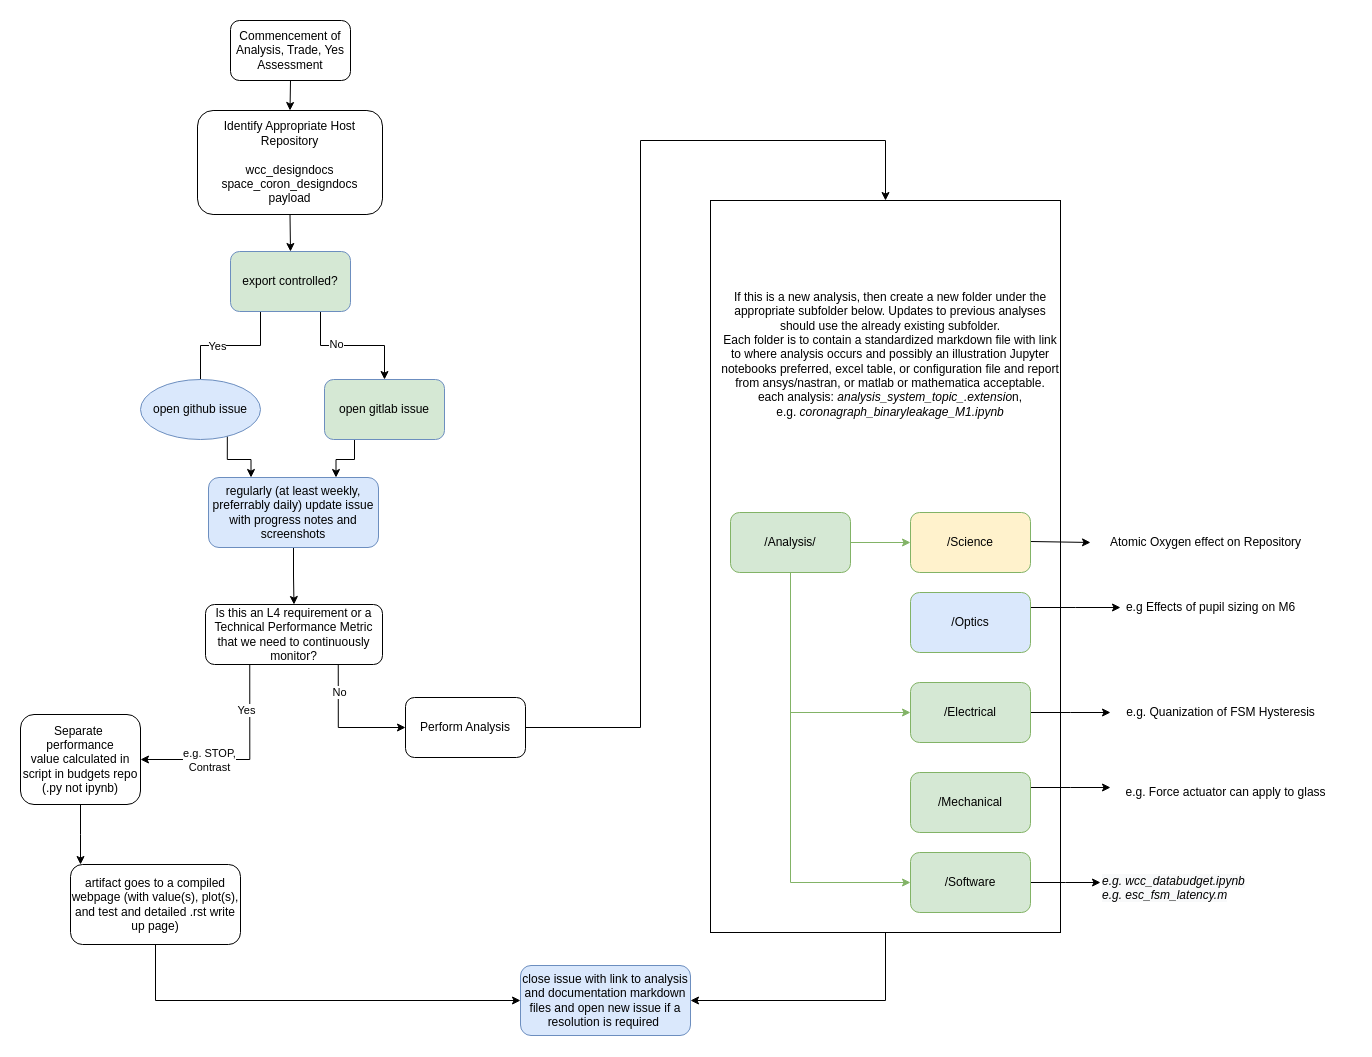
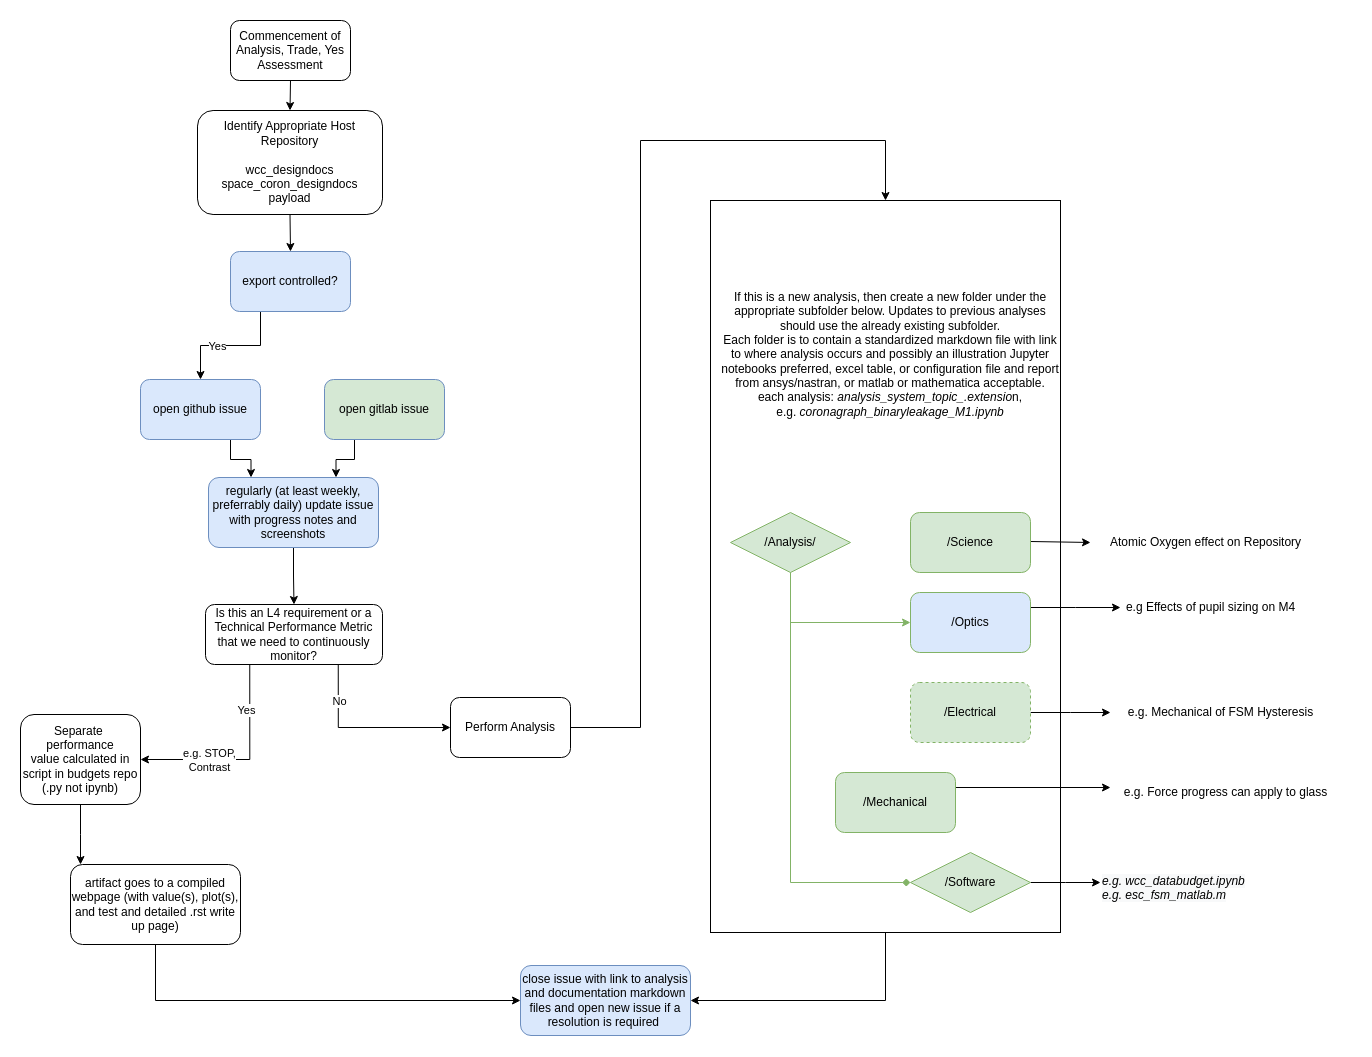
  <mxCell id="0" />
  <mxCell id="1" parent="0" />
  <mxCell id="2" style="edgeStyle=orthogonalEdgeStyle;rounded=0;orthogonalLoop=1;jettySize=auto;html=1;exitX=0.5;exitY=1;exitDx=0;exitDy=0;entryX=1;entryY=0.5;entryDx=0;entryDy=0;" parent="1" source="3" target="43" edge="1"><mxGeometry relative="1" as="geometry" /></mxCell>
  <mxCell id="3" value="" style="rounded=0;whiteSpace=wrap;html=1;" parent="1" vertex="1"><mxGeometry x="710" y="200" width="350" height="732" as="geometry" /></mxCell>
  <mxCell id="4" style="edgeStyle=orthogonalEdgeStyle;rounded=0;orthogonalLoop=1;jettySize=auto;html=1;exitX=0.75;exitY=1;exitDx=0;exitDy=0;entryX=0;entryY=0.5;entryDx=0;entryDy=0;" parent="1" source="9" target="50" edge="1"><mxGeometry relative="1" as="geometry"><mxPoint x="400" y="752" as="targetPoint" /></mxGeometry></mxCell>
  <mxCell id="5" value="No" style="edgeLabel;html=1;align=center;verticalAlign=middle;resizable=0;points=[];" parent="4" vertex="1" connectable="0"><mxGeometry x="-0.574" y="1" relative="1" as="geometry"><mxPoint as="offset" /></mxGeometry></mxCell>
  <mxCell id="6" style="edgeStyle=orthogonalEdgeStyle;rounded=0;orthogonalLoop=1;jettySize=auto;html=1;exitX=0.25;exitY=1;exitDx=0;exitDy=0;entryX=1;entryY=0.5;entryDx=0;entryDy=0;" parent="1" source="9" target="11" edge="1"><mxGeometry relative="1" as="geometry" /></mxCell>
  <mxCell id="7" value="Yes" style="edgeLabel;html=1;align=center;verticalAlign=middle;resizable=0;points=[];" parent="6" vertex="1" connectable="0"><mxGeometry x="-0.714" y="-4" relative="1" as="geometry"><mxPoint y="16" as="offset" /></mxGeometry></mxCell>
  <mxCell id="8" value="e.g. STOP, &lt;br&gt;Contrast" style="edgeLabel;html=1;align=center;verticalAlign=middle;resizable=0;points=[];" parent="6" vertex="1" connectable="0"><mxGeometry x="0.562" relative="1" as="geometry"><mxPoint x="24" as="offset" /></mxGeometry></mxCell>
  <mxCell id="9" value="Is this an L4 requirement or a Technical Performance Metric that we need to continuously monitor?" style="rounded=1;whiteSpace=wrap;html=1;" parent="1" vertex="1"><mxGeometry x="205" y="604" width="177" height="60" as="geometry" /></mxCell>
  <mxCell id="10" style="edgeStyle=orthogonalEdgeStyle;rounded=0;orthogonalLoop=1;jettySize=auto;html=1;exitX=0.5;exitY=1;exitDx=0;exitDy=0;" parent="1" source="11" edge="1"><mxGeometry relative="1" as="geometry"><mxPoint x="80" y="864" as="targetPoint" /></mxGeometry></mxCell>
  <mxCell id="11" value="Separate&amp;nbsp; performance&lt;br&gt;value calculated in script in budgets repo (.py not ipynb)" style="rounded=1;whiteSpace=wrap;html=1;" parent="1" vertex="1"><mxGeometry x="20" y="714" width="120" height="90" as="geometry" /></mxCell>
- <mxCell id="12" style="edgeStyle=orthogonalEdgeStyle;rounded=0;orthogonalLoop=1;jettySize=auto;html=1;exitX=0.5;exitY=1;exitDx=0;exitDy=0;entryX=0;entryY=0.5;entryDx=0;entryDy=0;fillColor=#d5e8d4;strokeColor=#82b366;" parent="1" source="14" target="24" edge="1"><mxGeometry relative="1" as="geometry" /></mxCell>
- <mxCell id="13" style="edgeStyle=orthogonalEdgeStyle;rounded=0;orthogonalLoop=1;jettySize=auto;html=1;exitX=1;exitY=0.5;exitDx=0;exitDy=0;fillColor=#d5e8d4;strokeColor=#82b366;" parent="1" source="14" target="22" edge="1"><mxGeometry relative="1" as="geometry" /></mxCell>
- <mxCell id="14" value="/Analysis/" style="rounded=1;whiteSpace=wrap;html=1;strokeColor=#82b366;fillColor=#d5e8d4;" parent="1" vertex="1"><mxGeometry x="730" y="512" width="120" height="60" as="geometry" /></mxCell>
+ <mxCell id="12" style="edgeStyle=orthogonalEdgeStyle;rounded=0;orthogonalLoop=1;jettySize=auto;html=1;exitX=0.5;exitY=1;exitDx=0;exitDy=0;entryX=0;entryY=0.5;entryDx=0;entryDy=0;fillColor=#d5e8d4;strokeColor=#82b366;endArrow=diamond;" parent="1" source="14" target="24" edge="1"><mxGeometry relative="1" as="geometry" /></mxCell>
+ <mxCell id="14" value="/Analysis/" style="rhombus;whiteSpace=wrap;html=1;strokeColor=#82b366;fillColor=#d5e8d4;" parent="1" vertex="1"><mxGeometry x="730" y="512" width="120" height="60" as="geometry" /></mxCell>
  <mxCell id="15" style="edgeStyle=orthogonalEdgeStyle;rounded=0;orthogonalLoop=1;jettySize=auto;html=1;exitX=1;exitY=0.25;exitDx=0;exitDy=0;" edge="1" parent="1" source="16"><mxGeometry relative="1" as="geometry"><mxPoint x="1120" y="607" as="targetPoint" /></mxGeometry></mxCell>
  <mxCell id="16" value="/Optics" style="rounded=1;whiteSpace=wrap;html=1;strokeColor=#82b366;fillColor=#dae8fc;" parent="1" vertex="1"><mxGeometry x="910" y="592" width="120" height="60" as="geometry" /></mxCell>
  <mxCell id="17" style="edgeStyle=orthogonalEdgeStyle;rounded=0;orthogonalLoop=1;jettySize=auto;html=1;exitX=1;exitY=0.5;exitDx=0;exitDy=0;" edge="1" parent="1" source="18"><mxGeometry relative="1" as="geometry"><mxPoint x="1110" y="712" as="targetPoint" /></mxGeometry></mxCell>
- <mxCell id="18" value="/Electrical" style="rounded=1;whiteSpace=wrap;html=1;strokeColor=#82b366;fillColor=#d5e8d4;" parent="1" vertex="1"><mxGeometry x="910" y="682" width="120" height="60" as="geometry" /></mxCell>
+ <mxCell id="18" value="/Electrical" style="rounded=1;whiteSpace=wrap;html=1;strokeColor=#82b366;fillColor=#d5e8d4;dashed=1;" parent="1" vertex="1"><mxGeometry x="910" y="682" width="120" height="60" as="geometry" /></mxCell>
  <mxCell id="19" style="edgeStyle=orthogonalEdgeStyle;rounded=0;orthogonalLoop=1;jettySize=auto;html=1;exitX=1;exitY=0.25;exitDx=0;exitDy=0;" parent="1" source="20" edge="1"><mxGeometry relative="1" as="geometry"><mxPoint x="1110" y="787" as="targetPoint" /></mxGeometry></mxCell>
- <mxCell id="20" value="/Mechanical" style="rounded=1;whiteSpace=wrap;html=1;strokeColor=#82b366;fillColor=#d5e8d4;" parent="1" vertex="1"><mxGeometry x="910" y="772" width="120" height="60" as="geometry" /></mxCell>
+ <mxCell id="20" value="/Mechanical" style="rounded=1;whiteSpace=wrap;html=1;strokeColor=#82b366;fillColor=#d5e8d4;" parent="1" vertex="1"><mxGeometry x="835" y="772" width="120" height="60" as="geometry" /></mxCell>
  <mxCell id="21" style="edgeStyle=orthogonalEdgeStyle;rounded=0;orthogonalLoop=1;jettySize=auto;html=1;exitX=1;exitY=0.5;exitDx=0;exitDy=0;" edge="1" parent="1" target="47"><mxGeometry relative="1" as="geometry"><mxPoint x="1090.92" y="540.01" as="targetPoint" /><mxPoint x="1030" y="541" as="sourcePoint" /></mxGeometry></mxCell>
- <mxCell id="22" value="/Science" style="rounded=1;whiteSpace=wrap;html=1;strokeColor=#82b366;fillColor=#fff2cc;" parent="1" vertex="1"><mxGeometry x="910" y="512" width="120" height="60" as="geometry" /></mxCell>
+ <mxCell id="22" value="/Science" style="rounded=1;whiteSpace=wrap;html=1;strokeColor=#82b366;fillColor=#d5e8d4;" parent="1" vertex="1"><mxGeometry x="910" y="512" width="120" height="60" as="geometry" /></mxCell>
  <mxCell id="23" style="edgeStyle=orthogonalEdgeStyle;rounded=0;orthogonalLoop=1;jettySize=auto;html=1;exitX=1;exitY=0.5;exitDx=0;exitDy=0;" parent="1" source="24" edge="1"><mxGeometry relative="1" as="geometry"><mxPoint x="1100" y="882" as="targetPoint" /></mxGeometry></mxCell>
- <mxCell id="24" value="/Software" style="rounded=1;whiteSpace=wrap;html=1;strokeColor=#82b366;fillColor=#d5e8d4;" parent="1" vertex="1"><mxGeometry x="910" y="852" width="120" height="60" as="geometry" /></mxCell>
+ <mxCell id="24" value="/Software" style="rhombus;whiteSpace=wrap;html=1;strokeColor=#82b366;fillColor=#d5e8d4;" parent="1" vertex="1"><mxGeometry x="910" y="852" width="120" height="60" as="geometry" /></mxCell>
  <mxCell id="25" style="edgeStyle=orthogonalEdgeStyle;rounded=0;orthogonalLoop=1;jettySize=auto;html=1;exitX=0.5;exitY=1;exitDx=0;exitDy=0;entryX=0;entryY=0.5;entryDx=0;entryDy=0;" edge="1" parent="1" source="26" target="43"><mxGeometry relative="1" as="geometry" /></mxCell>
  <mxCell id="26" value="artifact goes to a compiled webpage (with value(s), plot(s), and test and detailed .rst write up page)" style="rounded=1;whiteSpace=wrap;html=1;" parent="1" vertex="1"><mxGeometry x="70" y="864" width="170" height="80" as="geometry" /></mxCell>
- <mxCell id="27" value="e.g. Force actuator can apply to glass" style="text;html=1;align=center;verticalAlign=middle;resizable=0;points=[];autosize=1;" parent="1" vertex="1"><mxGeometry x="1115" y="782" width="220" height="20" as="geometry" /></mxCell>
+ <mxCell id="27" value="e.g. Force progress can apply to glass" style="text;html=1;align=center;verticalAlign=middle;resizable=0;points=[];autosize=1;" parent="1" vertex="1"><mxGeometry x="1115" y="782" width="220" height="20" as="geometry" /></mxCell>
  <mxCell id="28" value="&lt;div style=&quot;text-align: left&quot;&gt;&lt;br&gt;&lt;/div&gt;If this is a new analysis, then create a new folder under the appropriate subfolder below. Updates to previous analyses should use the already existing subfolder.&lt;br&gt;Each folder is to contain a standardized markdown file with link to where analysis occurs and possibly an illustration&amp;nbsp;&lt;span style=&quot;text-align: left&quot;&gt;Jupyter notebooks preferred, excel table, or configuration file and report from ansys/nastran, or matlab or mathematica acceptable.&lt;br&gt;each analysis: &lt;i&gt;analysis_system_topic_.extensio&lt;/i&gt;n,&lt;br&gt;&lt;/span&gt;&lt;span style=&quot;text-align: left&quot;&gt;e.g. &lt;i&gt;coronagraph_binaryleakage_M1.ipynb&lt;br&gt;&lt;/i&gt;&lt;/span&gt;&lt;span style=&quot;text-align: left&quot;&gt;&lt;br&gt;&lt;/span&gt;" style="text;html=1;strokeColor=none;fillColor=none;align=center;verticalAlign=middle;whiteSpace=wrap;rounded=0;" parent="1" vertex="1"><mxGeometry x="720" y="287" width="340" height="133" as="geometry" /></mxCell>
- <mxCell id="29" style="edgeStyle=orthogonalEdgeStyle;rounded=0;orthogonalLoop=1;jettySize=auto;html=1;exitX=0.5;exitY=1;exitDx=0;exitDy=0;entryX=0;entryY=0.5;entryDx=0;entryDy=0;fillColor=#d5e8d4;strokeColor=#82b366;" parent="1" source="14" target="18" edge="1"><mxGeometry relative="1" as="geometry"><mxPoint x="800" y="582" as="sourcePoint" /><mxPoint x="920" y="812" as="targetPoint" /></mxGeometry></mxCell>
+ <mxCell id="30" style="edgeStyle=orthogonalEdgeStyle;rounded=0;orthogonalLoop=1;jettySize=auto;html=1;exitX=0.5;exitY=1;exitDx=0;exitDy=0;entryX=0;entryY=0.5;entryDx=0;entryDy=0;fillColor=#d5e8d4;strokeColor=#82b366;" parent="1" source="14" target="16" edge="1"><mxGeometry relative="1" as="geometry"><mxPoint x="800" y="582" as="sourcePoint" /><mxPoint x="920" y="722" as="targetPoint" /></mxGeometry></mxCell>
  <mxCell id="31" style="edgeStyle=orthogonalEdgeStyle;rounded=0;orthogonalLoop=1;jettySize=auto;html=1;exitX=0.5;exitY=1;exitDx=0;exitDy=0;entryX=0.5;entryY=0;entryDx=0;entryDy=0;" edge="1" parent="1" source="32" target="52"><mxGeometry relative="1" as="geometry" /></mxCell>
  <mxCell id="32" value="Commencement of Analysis, Trade, Yes Assessment" style="rounded=1;whiteSpace=wrap;html=1;" parent="1" vertex="1"><mxGeometry x="230" width="120" height="60" as="geometry" y="20" /></mxCell>
- <mxCell id="33" style="edgeStyle=orthogonalEdgeStyle;rounded=0;orthogonalLoop=1;jettySize=auto;html=1;entryX=0.5;entryY=0;entryDx=0;entryDy=0;exitX=0.25;exitY=1;exitDx=0;exitDy=0;endArrow=none;" edge="1" parent="1" source="37" target="41"><mxGeometry relative="1" as="geometry" /></mxCell>
+ <mxCell id="33" style="edgeStyle=orthogonalEdgeStyle;rounded=0;orthogonalLoop=1;jettySize=auto;html=1;entryX=0.5;entryY=0;entryDx=0;entryDy=0;exitX=0.25;exitY=1;exitDx=0;exitDy=0;" edge="1" parent="1" source="37" target="41"><mxGeometry relative="1" as="geometry" /></mxCell>
  <mxCell id="34" value="Yes" style="edgeLabel;html=1;align=center;verticalAlign=middle;resizable=0;points=[];" vertex="1" connectable="0" parent="33"><mxGeometry x="0.224" relative="1" as="geometry"><mxPoint as="offset" /></mxGeometry></mxCell>
- <mxCell id="35" style="edgeStyle=orthogonalEdgeStyle;rounded=0;orthogonalLoop=1;jettySize=auto;html=1;exitX=0.75;exitY=1;exitDx=0;exitDy=0;entryX=0.5;entryY=0;entryDx=0;entryDy=0;" edge="1" parent="1" source="37" target="39"><mxGeometry relative="1" as="geometry" /></mxCell>
- <mxCell id="36" value="No" style="edgeLabel;html=1;align=center;verticalAlign=middle;resizable=0;points=[];" vertex="1" connectable="0" parent="35"><mxGeometry x="-0.517" y="2" relative="1" as="geometry"><mxPoint x="13" as="offset" /></mxGeometry></mxCell>
- <mxCell id="37" value="export controlled?" style="rounded=1;whiteSpace=wrap;html=1;strokeColor=#6c8ebf;fillColor=#d5e8d4;" parent="1" vertex="1"><mxGeometry x="230" y="251" width="120" height="60" as="geometry" /></mxCell>
+ <mxCell id="37" value="export controlled?" style="rounded=1;whiteSpace=wrap;html=1;strokeColor=#6c8ebf;fillColor=#dae8fc;" parent="1" vertex="1"><mxGeometry x="230" y="251" width="120" height="60" as="geometry" /></mxCell>
  <mxCell id="38" style="edgeStyle=orthogonalEdgeStyle;rounded=0;orthogonalLoop=1;jettySize=auto;html=1;exitX=0.25;exitY=1;exitDx=0;exitDy=0;entryX=0.75;entryY=0;entryDx=0;entryDy=0;" edge="1" parent="1" source="39" target="45"><mxGeometry relative="1" as="geometry" /></mxCell>
  <mxCell id="39" value="open gitlab issue" style="rounded=1;whiteSpace=wrap;html=1;strokeColor=#6c8ebf;fillColor=#d5e8d4;" parent="1" vertex="1"><mxGeometry x="324" y="379" width="120" height="60" as="geometry" /></mxCell>
  <mxCell id="40" style="edgeStyle=orthogonalEdgeStyle;rounded=0;orthogonalLoop=1;jettySize=auto;html=1;exitX=0.75;exitY=1;exitDx=0;exitDy=0;entryX=0.25;entryY=0;entryDx=0;entryDy=0;" edge="1" parent="1" source="41" target="45"><mxGeometry relative="1" as="geometry" /></mxCell>
- <mxCell id="41" value="open github issue" style="ellipse;whiteSpace=wrap;html=1;strokeColor=#6c8ebf;fillColor=#dae8fc;" parent="1" vertex="1"><mxGeometry x="140" y="379" width="120" height="60" as="geometry" /></mxCell>
- <mxCell id="42" value="&lt;span style=&quot;color: rgb(0 , 0 , 0) ; font-family: &amp;#34;helvetica&amp;#34; ; font-size: 12px ; font-weight: 400 ; letter-spacing: normal ; text-align: left ; text-indent: 0px ; text-transform: none ; word-spacing: 0px ; background-color: rgb(248 , 249 , 250) ; display: inline ; float: none&quot;&gt;e.g. wcc_databudget.ipynb&lt;br&gt;e.g. esc_fsm_latency.m&lt;br&gt;&lt;/span&gt;" style="text;whiteSpace=wrap;html=1;fontStyle=2" parent="1" vertex="1"><mxGeometry x="1100" y="867" width="250" height="30" as="geometry" /></mxCell>
+ <mxCell id="41" value="open github issue" style="rounded=1;whiteSpace=wrap;html=1;strokeColor=#6c8ebf;fillColor=#dae8fc;" parent="1" vertex="1"><mxGeometry x="140" y="379" width="120" height="60" as="geometry" /></mxCell>
+ <mxCell id="42" value="&lt;span style=&quot;color: rgb(0 , 0 , 0) ; font-family: &amp;#34;helvetica&amp;#34; ; font-size: 12px ; font-weight: 400 ; letter-spacing: normal ; text-align: left ; text-indent: 0px ; text-transform: none ; word-spacing: 0px ; background-color: rgb(248 , 249 , 250) ; display: inline ; float: none&quot;&gt;e.g. wcc_databudget.ipynb&lt;br&gt;e.g. esc_fsm_matlab.m&lt;br&gt;&lt;/span&gt;" style="text;whiteSpace=wrap;html=1;fontStyle=2" parent="1" vertex="1"><mxGeometry x="1100" y="867" width="250" height="30" as="geometry" /></mxCell>
  <mxCell id="43" value="close issue with link to analysis and documentation markdown files and open new issue if a resolution is required&amp;nbsp;" style="rounded=1;whiteSpace=wrap;html=1;fillColor=#dae8fc;strokeColor=#6c8ebf;" parent="1" vertex="1"><mxGeometry x="520" y="965" width="170" height="70" as="geometry" /></mxCell>
  <mxCell id="44" style="edgeStyle=orthogonalEdgeStyle;rounded=0;orthogonalLoop=1;jettySize=auto;html=1;exitX=0.5;exitY=1;exitDx=0;exitDy=0;entryX=0.5;entryY=0;entryDx=0;entryDy=0;" edge="1" parent="1" source="45" target="9"><mxGeometry relative="1" as="geometry" /></mxCell>
  <mxCell id="45" value="regularly (at least weekly, preferrably daily) update issue with progress notes and screenshots" style="rounded=1;whiteSpace=wrap;html=1;strokeColor=#6c8ebf;fillColor=#dae8fc;" parent="1" vertex="1"><mxGeometry x="208" y="477" width="170" height="70" as="geometry" /></mxCell>
- <mxCell id="46" value="e.g Effects of pupil sizing on M6" style="text;html=1;align=center;verticalAlign=middle;resizable=0;points=[];autosize=1;strokeColor=none;fillColor=none;" vertex="1" parent="1"><mxGeometry x="1115" y="592" width="190" height="30" as="geometry" /></mxCell>
+ <mxCell id="46" value="e.g Effects of pupil sizing on M4" style="text;html=1;align=center;verticalAlign=middle;resizable=0;points=[];autosize=1;strokeColor=none;fillColor=none;" vertex="1" parent="1"><mxGeometry x="1115" y="592" width="190" height="30" as="geometry" /></mxCell>
  <mxCell id="47" value="Atomic Oxygen effect on Repository" style="text;html=1;align=center;verticalAlign=middle;resizable=0;points=[];autosize=1;strokeColor=none;fillColor=none;" vertex="1" parent="1"><mxGeometry x="1090" y="527" width="230" height="30" as="geometry" /></mxCell>
- <mxCell id="48" value="e.g. Quanization of FSM Hysteresis" style="text;html=1;align=center;verticalAlign=middle;resizable=0;points=[];autosize=1;strokeColor=none;fillColor=none;" vertex="1" parent="1"><mxGeometry x="1115" y="697" width="210" height="30" as="geometry" /></mxCell>
+ <mxCell id="48" value="e.g. Mechanical of FSM Hysteresis" style="text;html=1;align=center;verticalAlign=middle;resizable=0;points=[];autosize=1;strokeColor=none;fillColor=none;" vertex="1" parent="1"><mxGeometry x="1115" y="697" width="210" height="30" as="geometry" /></mxCell>
  <mxCell id="49" style="edgeStyle=orthogonalEdgeStyle;rounded=0;orthogonalLoop=1;jettySize=auto;html=1;exitX=1;exitY=0.5;exitDx=0;exitDy=0;entryX=0.5;entryY=0;entryDx=0;entryDy=0;" edge="1" parent="1" source="50" target="3"><mxGeometry relative="1" as="geometry"><Array as="points"><mxPoint x="640" y="727" /><mxPoint x="640" y="140" /><mxPoint x="885" y="140" /></Array></mxGeometry></mxCell>
- <mxCell id="50" value="Perform Analysis" style="rounded=1;whiteSpace=wrap;html=1;" vertex="1" parent="1"><mxGeometry x="405" y="697" width="120" height="60" as="geometry" /></mxCell>
+ <mxCell id="50" value="Perform Analysis" style="rounded=1;whiteSpace=wrap;html=1;" vertex="1" parent="1"><mxGeometry x="450" y="697" width="120" height="60" as="geometry" /></mxCell>
  <mxCell id="51" style="edgeStyle=orthogonalEdgeStyle;rounded=0;orthogonalLoop=1;jettySize=auto;html=1;exitX=0.5;exitY=1;exitDx=0;exitDy=0;entryX=0.5;entryY=0;entryDx=0;entryDy=0;" edge="1" parent="1" source="52" target="37"><mxGeometry relative="1" as="geometry" /></mxCell>
  <mxCell id="52" value="&lt;br&gt;Identify Appropriate Host Repository&lt;br&gt;&lt;br&gt;wcc_designdocs&lt;br&gt;space_coron_designdocs&lt;br&gt;payload&lt;br&gt;&lt;div&gt;&lt;br&gt;&lt;/div&gt;" style="rounded=1;whiteSpace=wrap;html=1;" vertex="1" parent="1"><mxGeometry x="197" y="110" width="185" height="104" as="geometry" /></mxCell>
